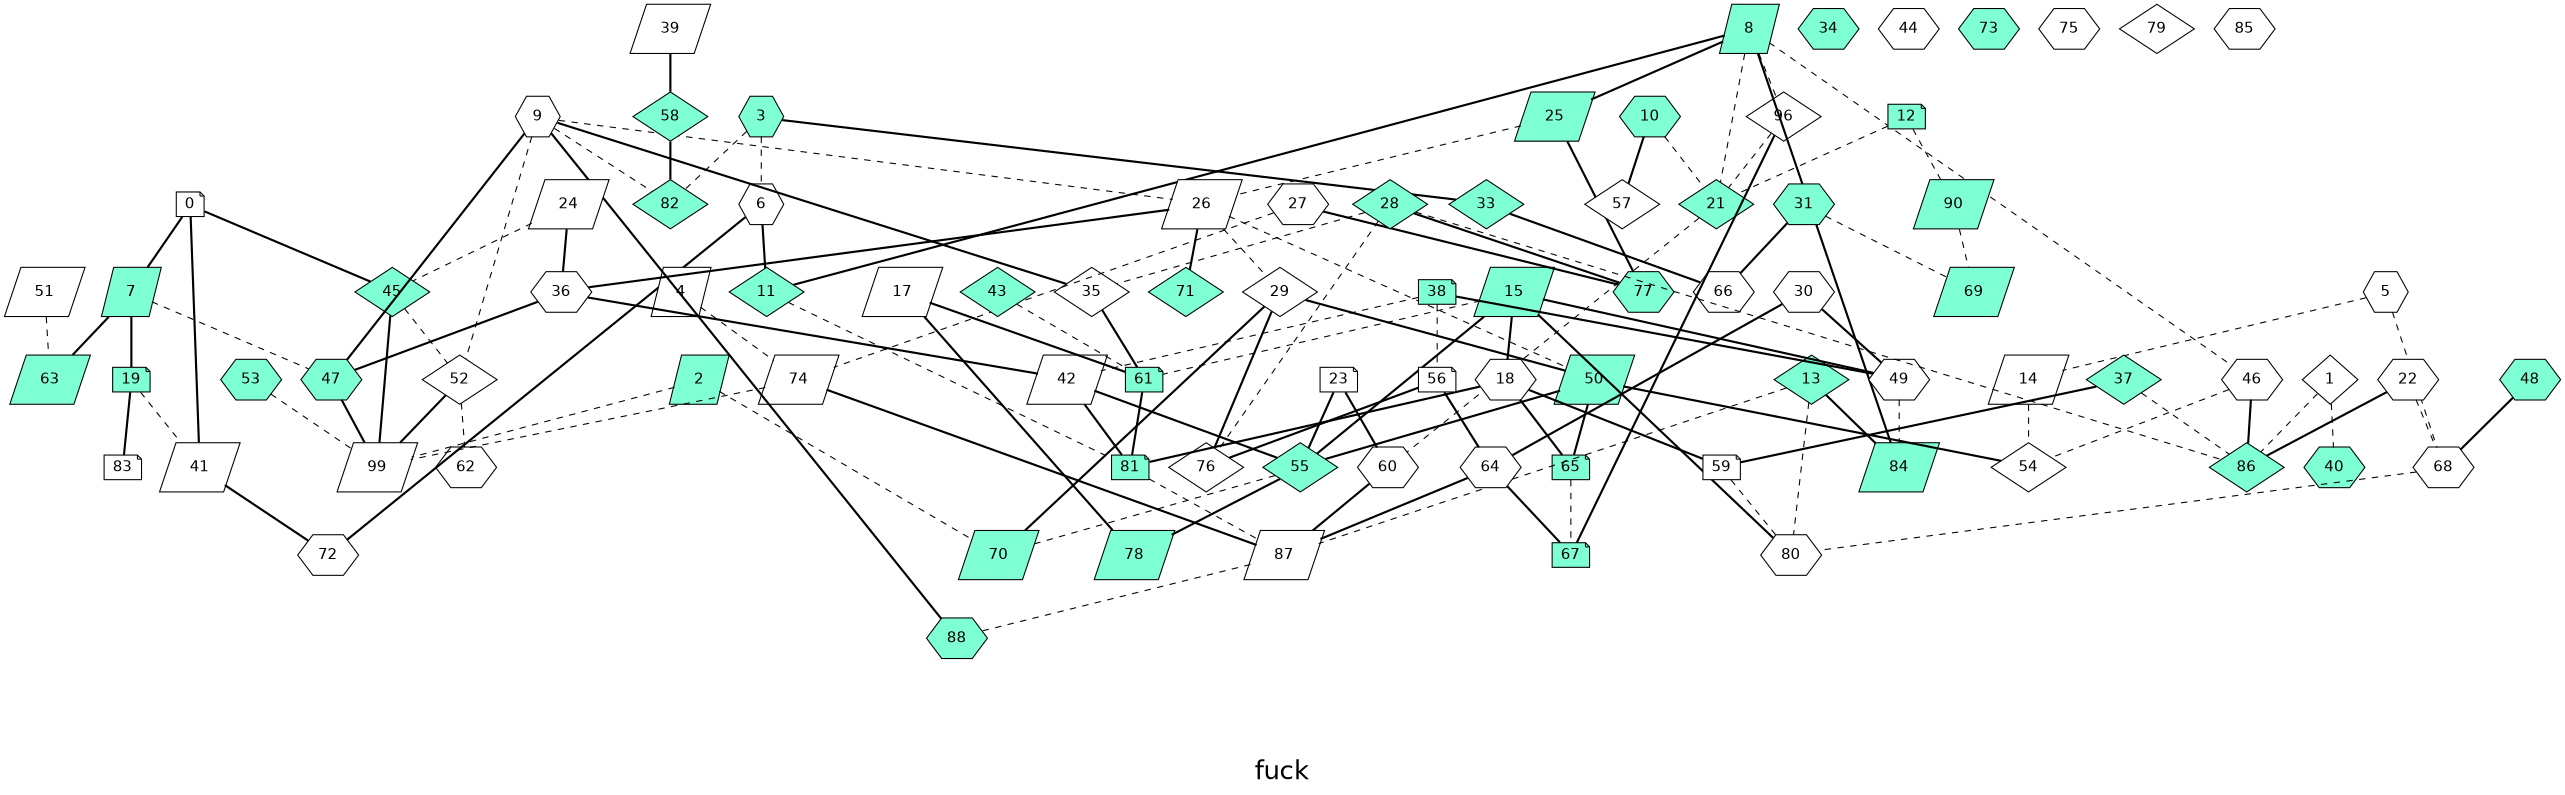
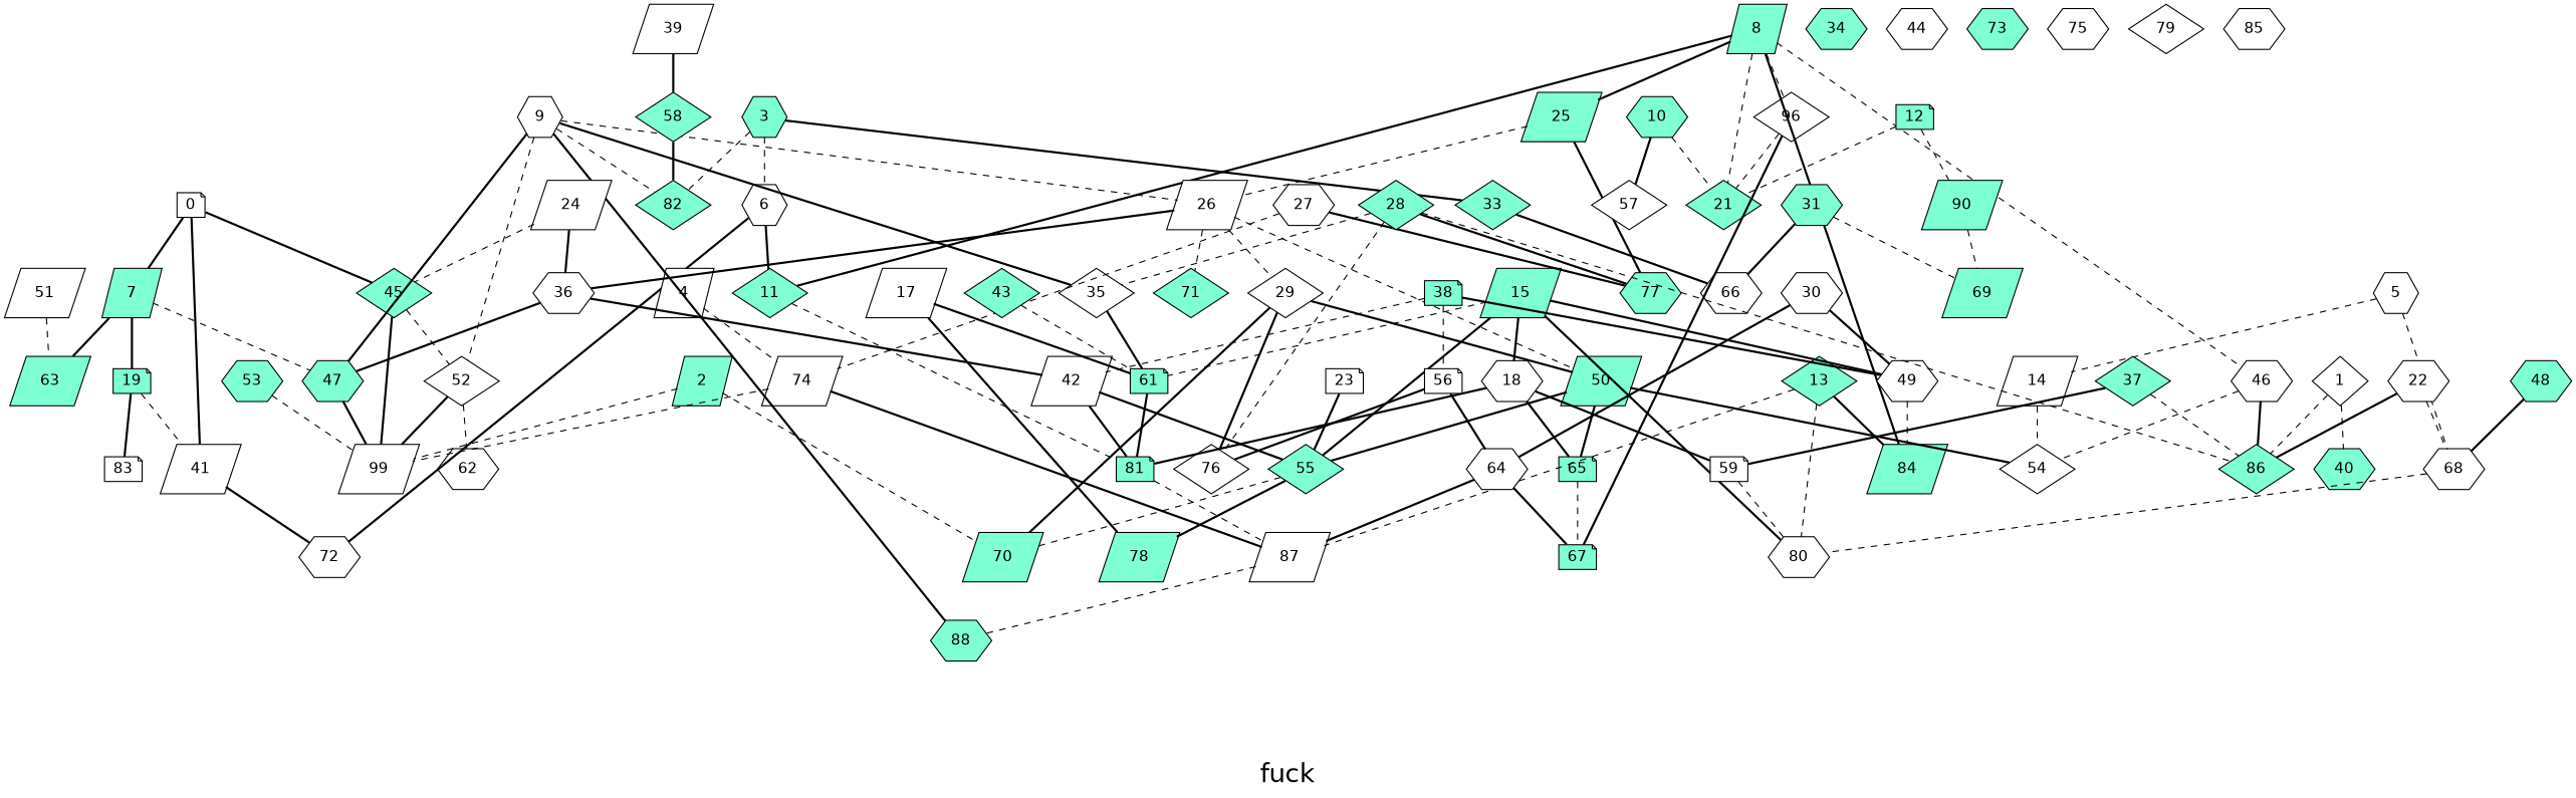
  graph {
    fontname="DejaVu Sans"
    fontsize=24
    label="\nfuck\n"
    splines=false
    node [fillcolor=white fontname="DejaVu Sans" shape=hexagon style=filled]
    edge [fontname="DejaVu Sans" style=bold]
    0 [height=0.3 shape=note width=0.3]
    7 [fillcolor=aquamarine height=0.3 shape=parallelogram width=0.3]
    41 [height=0.3 shape=parallelogram width=0.3]
    45 [fillcolor=aquamarine height=0.3 shape=diamond width=0.3]
    19 [fillcolor=aquamarine height=0.3 shape=note width=0.3]
    47 [fillcolor=aquamarine height=0.3 width=0.3]
    63 [fillcolor=aquamarine height=0.3 shape=parallelogram width=0.3]
    72 [height=0.3 width=0.3]
    n9 [height=0.3 label=99 shape=parallelogram width=0.3]
    52 [height=0.3 shape=diamond width=0.3]
    1 [height=0.3 shape=diamond width=0.3]
    40 [fillcolor=aquamarine height=0.3 width=0.3]
    86 [fillcolor=aquamarine height=0.3 shape=diamond width=0.3]
    2 [fillcolor=aquamarine height=0.3 shape=parallelogram width=0.3]
    70 [fillcolor=aquamarine height=0.3 shape=parallelogram width=0.3]
    3 [fillcolor=aquamarine height=0.3 width=0.3]
    6 [height=0.3 width=0.3]
    33 [fillcolor=aquamarine height=0.3 shape=diamond width=0.3]
    82 [fillcolor=aquamarine height=0.3 shape=diamond width=0.3]
    11 [fillcolor=aquamarine height=0.3 shape=diamond width=0.3]
    66 [height=0.3 width=0.3]
    4 [height=0.3 shape=parallelogram width=0.3]
    74 [height=0.3 shape=parallelogram width=0.3]
    87 [height=0.3 shape=parallelogram width=0.3]
    5 [height=0.3 width=0.3]
    14 [height=0.3 shape=parallelogram width=0.3]
    68 [height=0.3 width=0.3]
    54 [height=0.3 shape=diamond width=0.3]
    80 [height=0.3 width=0.3]
    81 [fillcolor=aquamarine height=0.3 shape=note width=0.3]
    83 [height=0.3 shape=note width=0.3]
    8 [fillcolor=aquamarine height=0.3 shape=parallelogram width=0.3]
    n33 [height=0.3 label=96 shape=diamond width=0.3]
    21 [fillcolor=aquamarine height=0.3 shape=diamond width=0.3]
    25 [fillcolor=aquamarine height=0.3 shape=parallelogram width=0.3]
    46 [height=0.3 width=0.3]
    84 [fillcolor=aquamarine height=0.3 shape=parallelogram width=0.3]
    67 [fillcolor=aquamarine height=0.3 shape=note width=0.3]
-   60 [height=0.3 width=0.3]
    26 [height=0.3 shape=parallelogram width=0.3]
    77 [fillcolor=aquamarine height=0.3 width=0.3]
    9 [height=0.3 width=0.3]
    35 [height=0.3 shape=diamond width=0.3]
    88 [fillcolor=aquamarine height=0.3 width=0.3]
    36 [height=0.3 width=0.3]
    29 [height=0.3 shape=diamond width=0.3]
    50 [fillcolor=aquamarine height=0.3 shape=parallelogram width=0.3]
    71 [fillcolor=aquamarine height=0.3 shape=diamond width=0.3]
    61 [fillcolor=aquamarine height=0.3 shape=note width=0.3]
    62 [height=0.3 width=0.3]
    10 [fillcolor=aquamarine height=0.3 width=0.3]
    57 [height=0.3 shape=diamond width=0.3]
    12 [fillcolor=aquamarine height=0.3 shape=note width=0.3]
    n54 [fillcolor=aquamarine height=0.3 label=90 shape=parallelogram width=0.3]
    69 [fillcolor=aquamarine height=0.3 shape=parallelogram width=0.3]
    13 [fillcolor=aquamarine height=0.3 shape=diamond width=0.3]
    15 [fillcolor=aquamarine height=0.3 shape=parallelogram width=0.3]
    18 [height=0.3 width=0.3]
    49 [height=0.3 width=0.3]
    55 [fillcolor=aquamarine height=0.3 shape=diamond width=0.3]
    59 [height=0.3 shape=note width=0.3]
    65 [fillcolor=aquamarine height=0.3 shape=note width=0.3]
    78 [fillcolor=aquamarine height=0.3 shape=parallelogram width=0.3]
    17 [height=0.3 shape=parallelogram width=0.3]
    22 [height=0.3 width=0.3]
    23 [height=0.3 shape=note width=0.3]
    24 [height=0.3 shape=parallelogram width=0.3]
    42 [height=0.3 shape=parallelogram width=0.3]
    76 [height=0.3 shape=diamond width=0.3]
    27 [height=0.3 width=0.3]
    28 [fillcolor=aquamarine height=0.3 shape=diamond width=0.3]
    30 [height=0.3 width=0.3]
    64 [height=0.3 width=0.3]
    31 [fillcolor=aquamarine height=0.3 width=0.3]
    34 [fillcolor=aquamarine height=0.3 width=0.3]
    37 [fillcolor=aquamarine height=0.3 shape=diamond width=0.3]
    38 [fillcolor=aquamarine height=0.3 shape=note width=0.3]
    56 [height=0.3 shape=note width=0.3]
    39 [height=0.3 shape=parallelogram width=0.3]
    58 [fillcolor=aquamarine height=0.3 shape=diamond width=0.3]
    43 [fillcolor=aquamarine height=0.3 shape=diamond width=0.3]
    44 [height=0.3 width=0.3]
    48 [fillcolor=aquamarine height=0.3 width=0.3]
    51 [height=0.3 shape=parallelogram width=0.3]
    53 [fillcolor=aquamarine height=0.3 width=0.3]
    73 [fillcolor=aquamarine height=0.3 width=0.3]
    75 [height=0.3 width=0.3]
    79 [height=0.3 shape=diamond width=0.3]
    85 [height=0.3 width=0.3]
    0 -- 7
    0 -- 41
    0 -- 45
    7 -- 19
    7 -- 47 [style=dashed]
    7 -- 63
    41 -- 72
    45 -- n9
    45 -- 52 [style=dashed]
    19 -- 41 [style=dashed]
    19 -- 83
    47 -- n9
    52 -- n9
    52 -- 62 [style=dashed]
    1 -- 40 [style=dashed]
    1 -- 86 [style=dashed]
    2 -- n9 [style=dashed]
    2 -- 70 [style=dashed]
    3 -- 6 [style=dashed]
    3 -- 33
    3 -- 82 [style=dashed]
    6 -- 72
    6 -- 11
    33 -- 66
    11 -- 81 [style=dashed]
    4 -- 74 [style=dashed]
    74 -- n9 [style=dashed]
    74 -- 87
    87 -- 88 [style=dashed]
    5 -- 14 [style=dashed]
    5 -- 68 [style=dashed]
    14 -- 54 [style=dashed]
    68 -- 80 [style=dashed]
    81 -- 87 [style=dashed]
    8 -- 11
    8 -- n33 [style=dashed]
    8 -- 21 [style=dashed]
    8 -- 25
    8 -- 46 [style=dashed]
    8 -- 84
    n33 -- 21 [style=dashed]
    n33 -- 67
-   21 -- 60 [style=dashed]
    25 -- 26 [style=dashed]
    25 -- 77
    46 -- 86
    46 -- 54 [style=dashed]
-   60 -- 87
    26 -- 36
    26 -- 29 [style=dashed]
    26 -- 50 [style=dashed]
-   26 -- 71
+   26 -- 71 [style=dashed]
    9 -- 47
    9 -- 52 [style=dashed]
    9 -- 82 [style=dashed]
    9 -- 26 [style=dashed]
    9 -- 35
    9 -- 88
    35 -- 61
    36 -- 47
    36 -- 42
    29 -- 70
    29 -- 50
    29 -- 76
    50 -- 54
    50 -- 55
    50 -- 65
    61 -- 81
    10 -- 21 [style=dashed]
    10 -- 57
    12 -- 21 [style=dashed]
    12 -- n54 [style=dashed]
    n54 -- 69 [style=dashed]
    13 -- 87 [style=dashed]
    13 -- 80 [style=dashed]
    13 -- 84
    15 -- 80
    15 -- 61 [style=dashed]
    15 -- 18
    15 -- 49
    15 -- 55
    18 -- 81
    18 -- 59
    18 -- 65
    49 -- 84 [style=dashed]
    55 -- 70 [style=dashed]
    55 -- 78
    59 -- 80 [style=dashed]
    65 -- 67 [style=dashed]
    17 -- 61
    17 -- 78
    22 -- 86
    22 -- 68 [style=dashed]
-   23 -- 60
    23 -- 55
    24 -- 45 [style=dashed]
    24 -- 36
    42 -- 81
    42 -- 55
    27 -- 74 [style=dashed]
    27 -- 77
    28 -- 86 [style=dashed]
    28 -- 77
    28 -- 35 [style=dashed]
    28 -- 76 [style=dashed]
    30 -- 49
    30 -- 64
    64 -- 87
    64 -- 67
    31 -- 66
    31 -- 69 [style=dashed]
    37 -- 86 [style=dashed]
    37 -- 59
    38 -- 49
    38 -- 42 [style=dashed]
    38 -- 56 [style=dashed]
    56 -- 76
    56 -- 64
    39 -- 58
    58 -- 82
    43 -- 61 [style=dashed]
    48 -- 68
    51 -- 63 [style=dashed]
    53 -- n9 [style=dashed]
  }
